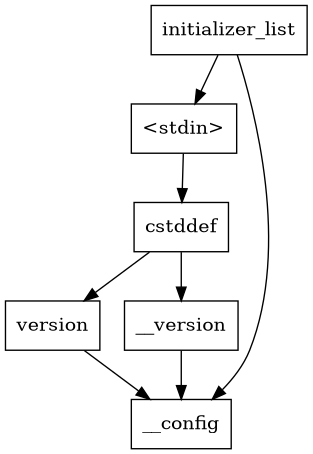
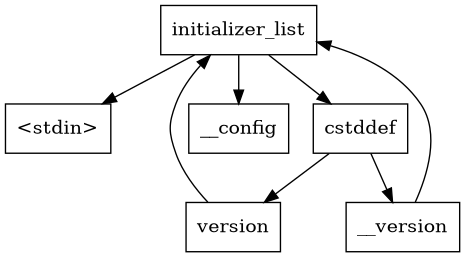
  digraph {
    node [shape=box]
    n1 [label="\<stdin\>"]
    n2 [label=initializer_list]
    n3 [label=cstddef]
    n4 [label=__config]
    n5 [label=version]
    n6 [label=__version]
    n2 -> n1
-   n1 -> n3
+   n2 -> n3
    n2 -> n4
    n3 -> n5
    n3 -> n6
-   n5 -> n4
-   n6 -> n4
+   n5 -> n2
+   n6 -> n2
  }
